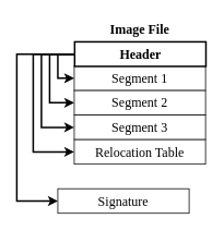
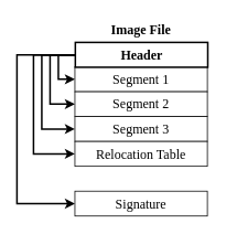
  <mxCell id="0" />
  <mxCell id="1" parent="0" />
  <mxCell id="2" style="edgeStyle=orthogonalEdgeStyle;rounded=0;orthogonalLoop=1;jettySize=auto;html=1;exitX=0;exitY=0.5;exitDx=0;exitDy=0;entryX=0;entryY=0.5;entryDx=0;entryDy=0;strokeWidth=2;" parent="1" source="13" target="11" edge="1"><mxGeometry relative="1" as="geometry"><Array as="points"><mxPoint x="20" y="65" /><mxPoint x="20" y="245" /></Array></mxGeometry></mxCell>
  <mxCell id="3" style="edgeStyle=orthogonalEdgeStyle;rounded=0;orthogonalLoop=1;jettySize=auto;html=1;exitX=0;exitY=0.5;exitDx=0;exitDy=0;entryX=0;entryY=0.5;entryDx=0;entryDy=0;strokeWidth=2;" parent="1" source="13" target="7" edge="1"><mxGeometry relative="1" as="geometry"><Array as="points"><mxPoint x="70" y="65" /><mxPoint x="70" y="95" /></Array></mxGeometry></mxCell>
  <mxCell id="4" style="edgeStyle=orthogonalEdgeStyle;rounded=0;orthogonalLoop=1;jettySize=auto;html=1;exitX=0;exitY=0.5;exitDx=0;exitDy=0;entryX=0;entryY=0.5;entryDx=0;entryDy=0;strokeWidth=2;" parent="1" source="13" target="8" edge="1"><mxGeometry relative="1" as="geometry"><Array as="points"><mxPoint x="60" y="65" /><mxPoint x="60" y="125" /></Array></mxGeometry></mxCell>
  <mxCell id="5" style="edgeStyle=orthogonalEdgeStyle;rounded=0;orthogonalLoop=1;jettySize=auto;html=1;exitX=0;exitY=0.5;exitDx=0;exitDy=0;entryX=0;entryY=0.5;entryDx=0;entryDy=0;strokeWidth=2;" parent="1" source="13" target="9" edge="1"><mxGeometry relative="1" as="geometry"><Array as="points"><mxPoint x="50" y="65" /><mxPoint x="50" y="155" /></Array></mxGeometry></mxCell>
  <mxCell id="6" style="edgeStyle=orthogonalEdgeStyle;rounded=0;orthogonalLoop=1;jettySize=auto;html=1;exitX=0;exitY=0.5;exitDx=0;exitDy=0;entryX=0;entryY=0.5;entryDx=0;entryDy=0;strokeWidth=2;" parent="1" source="13" target="10" edge="1"><mxGeometry relative="1" as="geometry"><Array as="points"><mxPoint x="40" y="65" /><mxPoint x="40" y="185" /></Array></mxGeometry></mxCell>
  <mxCell id="7" value="&lt;font style=&quot;font-size: 16px;&quot; face=&quot;LMRoman10-Regular&quot;&gt;Segment 1&lt;/font&gt;" style="rounded=0;whiteSpace=wrap;html=1;" parent="1" vertex="1"><mxGeometry x="90" y="80" width="160" height="30" as="geometry" /></mxCell>
  <mxCell id="8" value="&lt;span style=&quot;font-family: LMRoman10-Regular; font-size: 16px;&quot;&gt;Segment&lt;/span&gt;&lt;font style=&quot;font-size: 16px;&quot; face=&quot;LMRoman10-Regular&quot;&gt;&amp;nbsp;2&lt;/font&gt;" style="rounded=0;whiteSpace=wrap;html=1;" parent="1" vertex="1"><mxGeometry x="90" y="110" width="160" height="30" as="geometry" /></mxCell>
  <mxCell id="9" value="&lt;span style=&quot;font-family: LMRoman10-Regular; font-size: 16px;&quot;&gt;Segment&lt;/span&gt;&lt;font style=&quot;font-size: 16px;&quot; face=&quot;LMRoman10-Regular&quot;&gt;&amp;nbsp;3&lt;/font&gt;" style="rounded=0;whiteSpace=wrap;html=1;" parent="1" vertex="1"><mxGeometry x="90" y="140" width="160" height="30" as="geometry" /></mxCell>
  <mxCell id="10" value="&lt;font style=&quot;font-size: 16px;&quot; face=&quot;LMRoman10-Regular&quot;&gt;Relocation Table&lt;br&gt;&lt;/font&gt;" style="rounded=0;whiteSpace=wrap;html=1;" parent="1" vertex="1"><mxGeometry x="90" y="170" width="160" height="30" as="geometry" /></mxCell>
- <mxCell id="11" value="&lt;font style=&quot;font-size: 16px;&quot; face=&quot;LMRoman10-Regular&quot;&gt;Signature&lt;br&gt;&lt;/font&gt;" style="rounded=0;whiteSpace=wrap;html=1;" parent="1" vertex="1"><mxGeometry x="70" y="230" width="160" height="30" as="geometry" /></mxCell>
+ <mxCell id="11" value="&lt;font style=&quot;font-size: 16px;&quot; face=&quot;LMRoman10-Regular&quot;&gt;Signature&lt;br&gt;&lt;/font&gt;" style="rounded=0;whiteSpace=wrap;html=1;" parent="1" vertex="1"><mxGeometry x="90" y="230" width="160" height="30" as="geometry" /></mxCell>
  <mxCell id="12" value="&lt;b&gt;Image File&lt;/b&gt;" style="text;html=1;strokeColor=none;fillColor=none;align=center;verticalAlign=middle;whiteSpace=wrap;rounded=0;fontFamily=LMRoman10-Regular;fontSize=16;fontColor=default;" parent="1" vertex="1"><mxGeometry x="90" y="20" width="160" height="30" as="geometry" /></mxCell>
  <mxCell id="13" value="&lt;font style=&quot;font-size: 16px;&quot; face=&quot;LMRoman10-Regular&quot;&gt;&lt;b&gt;Header&lt;/b&gt;&lt;/font&gt;" style="rounded=0;whiteSpace=wrap;html=1;strokeWidth=2;" parent="1" vertex="1"><mxGeometry x="90.5" y="50.5" width="160" height="30" as="geometry" /></mxCell>
